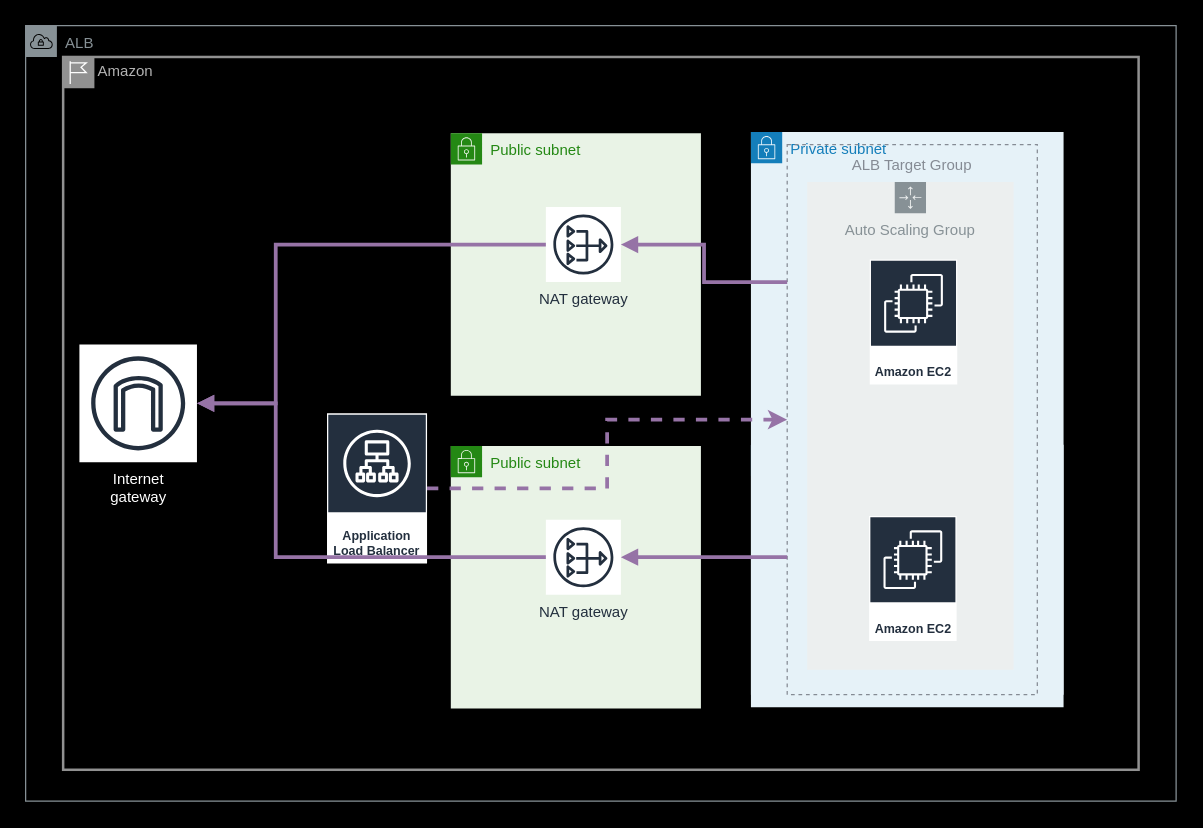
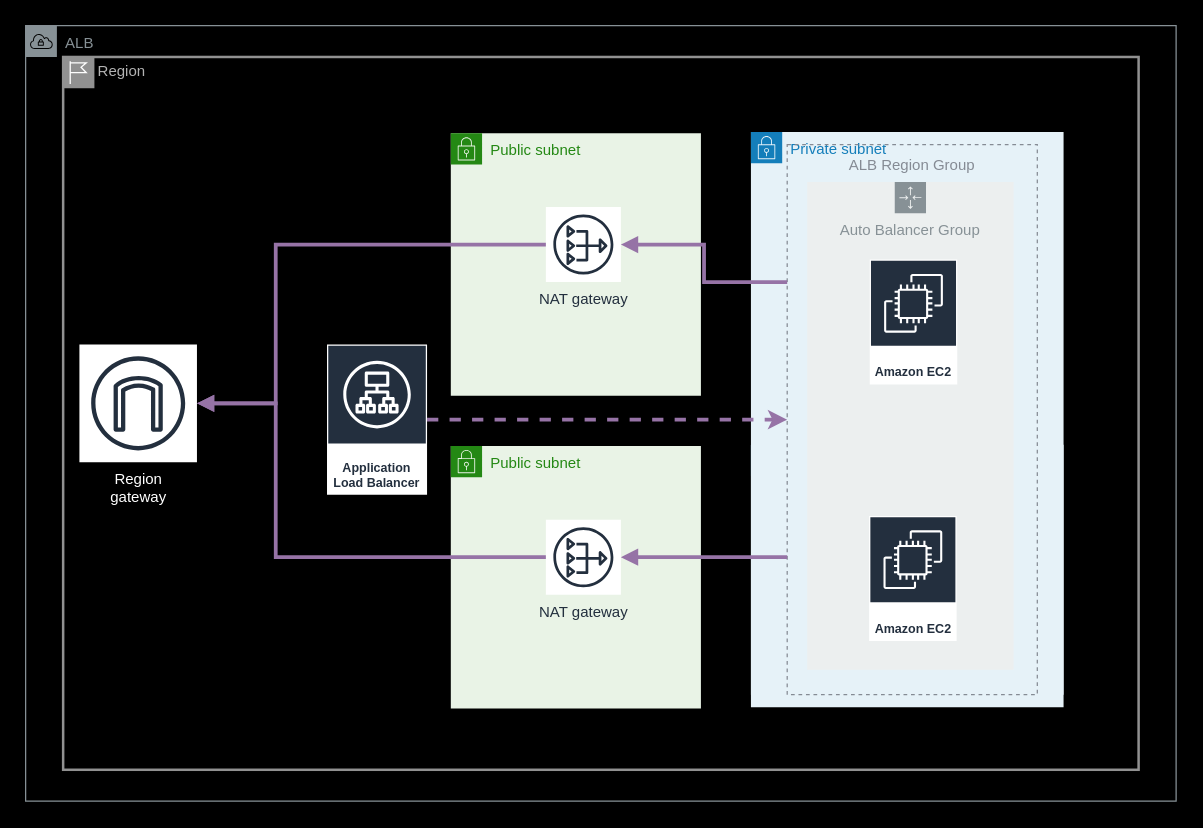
  <mxCell id="0" />
  <mxCell id="1" parent="0" />
  <mxCell id="2" value="ALB" style="sketch=0;outlineConnect=0;gradientColor=none;html=1;whiteSpace=wrap;fontSize=12;fontStyle=0;shape=mxgraph.aws4.group;grIcon=mxgraph.aws4.group_vpc;strokeColor=#879196;fillColor=none;verticalAlign=top;align=left;spacingLeft=30;fontColor=#879196;dashed=0;" parent="1" vertex="1"><mxGeometry x="20" y="20" width="920" height="620" as="geometry" /></mxCell>
- <mxCell id="3" value="&lt;font color=&quot;#b3b3b3&quot;&gt;Amazon&lt;/font&gt;" style="shape=mxgraph.ibm.box;prType=region;fontStyle=0;verticalAlign=top;align=left;spacingLeft=32;spacingTop=4;fillColor=none;rounded=0;whiteSpace=wrap;html=1;strokeColor=#919191;strokeWidth=2;dashed=0;container=1;spacing=-4;collapsible=0;expand=0;recursiveResize=0;" parent="1" vertex="1"><mxGeometry x="50" y="45" width="860" height="570" as="geometry" /></mxCell>
+ <mxCell id="3" value="&lt;font color=&quot;#b3b3b3&quot;&gt;Region&lt;/font&gt;" style="shape=mxgraph.ibm.box;prType=region;fontStyle=0;verticalAlign=top;align=left;spacingLeft=32;spacingTop=4;fillColor=none;rounded=0;whiteSpace=wrap;html=1;strokeColor=#919191;strokeWidth=2;dashed=0;container=1;spacing=-4;collapsible=0;expand=0;recursiveResize=0;" parent="1" vertex="1"><mxGeometry x="50" y="45" width="860" height="570" as="geometry" /></mxCell>
  <mxCell id="4" value="Private subnet" style="points=[[0,0],[0.25,0],[0.5,0],[0.75,0],[1,0],[1,0.25],[1,0.5],[1,0.75],[1,1],[0.75,1],[0.5,1],[0.25,1],[0,1],[0,0.75],[0,0.5],[0,0.25]];outlineConnect=0;gradientColor=none;html=1;whiteSpace=wrap;fontSize=12;fontStyle=0;container=1;pointerEvents=0;collapsible=0;recursiveResize=0;shape=mxgraph.aws4.group;grIcon=mxgraph.aws4.group_security_group;grStroke=0;strokeColor=#147EBA;fillColor=#E6F2F8;verticalAlign=top;align=left;spacingLeft=30;fontColor=#147EBA;dashed=0;" parent="3" vertex="1"><mxGeometry x="550" y="310" width="250" height="210" as="geometry" /></mxCell>
- <mxCell id="5" value="&lt;font color=&quot;#ffffff&quot;&gt;Internet&lt;br&gt;gateway&lt;/font&gt;" style="sketch=0;outlineConnect=0;fontColor=#232F3E;gradientColor=none;strokeColor=#232F3E;fillColor=#ffffff;dashed=0;verticalLabelPosition=bottom;verticalAlign=top;align=center;html=1;fontSize=12;fontStyle=0;aspect=fixed;shape=mxgraph.aws4.resourceIcon;resIcon=mxgraph.aws4.internet_gateway;" parent="3" vertex="1"><mxGeometry x="13" y="230" width="94" height="94" as="geometry" /></mxCell>
+ <mxCell id="5" value="&lt;font color=&quot;#ffffff&quot;&gt;Region&lt;br&gt;gateway&lt;/font&gt;" style="sketch=0;outlineConnect=0;fontColor=#232F3E;gradientColor=none;strokeColor=#232F3E;fillColor=#ffffff;dashed=0;verticalLabelPosition=bottom;verticalAlign=top;align=center;html=1;fontSize=12;fontStyle=0;aspect=fixed;shape=mxgraph.aws4.resourceIcon;resIcon=mxgraph.aws4.internet_gateway;" parent="3" vertex="1"><mxGeometry x="13" y="230" width="94" height="94" as="geometry" /></mxCell>
  <mxCell id="6" value="Public subnet" style="points=[[0,0],[0.25,0],[0.5,0],[0.75,0],[1,0],[1,0.25],[1,0.5],[1,0.75],[1,1],[0.75,1],[0.5,1],[0.25,1],[0,1],[0,0.75],[0,0.5],[0,0.25]];outlineConnect=0;gradientColor=none;html=1;whiteSpace=wrap;fontSize=12;fontStyle=0;container=1;pointerEvents=0;collapsible=0;recursiveResize=0;shape=mxgraph.aws4.group;grIcon=mxgraph.aws4.group_security_group;grStroke=0;strokeColor=#248814;fillColor=#E9F3E6;verticalAlign=top;align=left;spacingLeft=30;fontColor=#248814;dashed=0;" parent="3" vertex="1"><mxGeometry x="310" y="61" width="200" height="210" as="geometry" /></mxCell>
  <mxCell id="7" value="Public subnet" style="points=[[0,0],[0.25,0],[0.5,0],[0.75,0],[1,0],[1,0.25],[1,0.5],[1,0.75],[1,1],[0.75,1],[0.5,1],[0.25,1],[0,1],[0,0.75],[0,0.5],[0,0.25]];outlineConnect=0;gradientColor=none;html=1;whiteSpace=wrap;fontSize=12;fontStyle=0;container=1;pointerEvents=0;collapsible=0;recursiveResize=0;shape=mxgraph.aws4.group;grIcon=mxgraph.aws4.group_security_group;grStroke=0;strokeColor=#248814;fillColor=#E9F3E6;verticalAlign=top;align=left;spacingLeft=30;fontColor=#248814;dashed=0;" parent="3" vertex="1"><mxGeometry x="310" y="311" width="200" height="210" as="geometry" /></mxCell>
  <mxCell id="8" value="Private subnet" style="points=[[0,0],[0.25,0],[0.5,0],[0.75,0],[1,0],[1,0.25],[1,0.5],[1,0.75],[1,1],[0.75,1],[0.5,1],[0.25,1],[0,1],[0,0.75],[0,0.5],[0,0.25]];outlineConnect=0;gradientColor=none;html=1;whiteSpace=wrap;fontSize=12;fontStyle=0;container=1;pointerEvents=0;collapsible=0;recursiveResize=0;shape=mxgraph.aws4.group;grIcon=mxgraph.aws4.group_security_group;grStroke=0;strokeColor=#147EBA;fillColor=#E6F2F8;verticalAlign=top;align=left;spacingLeft=30;fontColor=#147EBA;dashed=0;" parent="3" vertex="1"><mxGeometry x="550" y="60" width="250" height="450" as="geometry" /></mxCell>
  <mxCell id="9" value="" style="group" parent="8" vertex="1" connectable="0"><mxGeometry x="45" y="40" width="165" height="390" as="geometry" /></mxCell>
- <mxCell id="10" value="Auto Scaling Group" style="sketch=0;outlineConnect=0;gradientColor=none;html=1;whiteSpace=wrap;fontSize=12;fontStyle=0;shape=mxgraph.aws4.groupCenter;grIcon=mxgraph.aws4.group_auto_scaling_group;grStroke=0;strokeColor=#879196;fillColor=#ECEFEF;verticalAlign=top;align=center;fontColor=#879196;dashed=0;spacingTop=25;" parent="9" vertex="1"><mxGeometry width="165" height="390" as="geometry" /></mxCell>
+ <mxCell id="10" value="Auto Balancer Group" style="sketch=0;outlineConnect=0;gradientColor=none;html=1;whiteSpace=wrap;fontSize=12;fontStyle=0;shape=mxgraph.aws4.groupCenter;grIcon=mxgraph.aws4.group_auto_scaling_group;grStroke=0;strokeColor=#879196;fillColor=#ECEFEF;verticalAlign=top;align=center;fontColor=#879196;dashed=0;spacingTop=25;" parent="9" vertex="1"><mxGeometry width="165" height="390" as="geometry" /></mxCell>
  <mxCell id="11" value="Amazon EC2" style="sketch=0;outlineConnect=0;fontColor=#232F3E;gradientColor=none;strokeColor=#ffffff;fillColor=#232F3E;dashed=0;verticalLabelPosition=middle;verticalAlign=bottom;align=center;html=1;whiteSpace=wrap;fontSize=10;fontStyle=1;spacing=3;shape=mxgraph.aws4.productIcon;prIcon=mxgraph.aws4.ec2;" parent="9" vertex="1"><mxGeometry x="50" y="62" width="70" height="100" as="geometry" /></mxCell>
  <mxCell id="12" value="Amazon EC2" style="sketch=0;outlineConnect=0;fontColor=#232F3E;gradientColor=none;strokeColor=#ffffff;fillColor=#232F3E;dashed=0;verticalLabelPosition=middle;verticalAlign=bottom;align=center;html=1;whiteSpace=wrap;fontSize=10;fontStyle=1;spacing=3;shape=mxgraph.aws4.productIcon;prIcon=mxgraph.aws4.ec2;" parent="9" vertex="1"><mxGeometry x="49.5" y="267" width="70" height="100" as="geometry" /></mxCell>
- <mxCell id="13" value="ALB Target Group" style="outlineConnect=0;gradientColor=none;html=1;whiteSpace=wrap;fontSize=12;fontStyle=0;strokeColor=#858B94;fillColor=none;verticalAlign=top;align=center;fontColor=#858B94;dashed=1;spacingTop=3;" parent="8" vertex="1"><mxGeometry x="29" y="10" width="200" height="440" as="geometry" /></mxCell>
+ <mxCell id="13" value="ALB Region Group" style="outlineConnect=0;gradientColor=none;html=1;whiteSpace=wrap;fontSize=12;fontStyle=0;strokeColor=#858B94;fillColor=none;verticalAlign=top;align=center;fontColor=#858B94;dashed=1;spacingTop=3;" parent="8" vertex="1"><mxGeometry x="29" y="10" width="200" height="440" as="geometry" /></mxCell>
  <mxCell id="14" value="NAT gateway" style="sketch=0;outlineConnect=0;fontColor=#232F3E;gradientColor=none;strokeColor=#232F3E;fillColor=#ffffff;dashed=0;verticalLabelPosition=bottom;verticalAlign=top;align=center;html=1;fontSize=12;fontStyle=0;aspect=fixed;shape=mxgraph.aws4.resourceIcon;resIcon=mxgraph.aws4.nat_gateway;" parent="3" vertex="1"><mxGeometry x="386" y="120" width="60" height="60" as="geometry" /></mxCell>
  <mxCell id="15" value="" style="edgeStyle=orthogonalEdgeStyle;rounded=0;orthogonalLoop=1;jettySize=auto;html=1;entryX=0;entryY=0.5;entryDx=0;entryDy=0;strokeWidth=3;fillColor=#e1d5e7;strokeColor=#9673a6;dashed=1;" parent="3" source="16" target="13" edge="1"><mxGeometry relative="1" as="geometry" /></mxCell>
- <mxCell id="16" value="Application Load Balancer" style="sketch=0;outlineConnect=0;fontColor=#232F3E;gradientColor=none;strokeColor=#ffffff;fillColor=#232F3E;dashed=0;verticalLabelPosition=middle;verticalAlign=bottom;align=center;html=1;whiteSpace=wrap;fontSize=10;fontStyle=1;spacing=3;shape=mxgraph.aws4.productIcon;prIcon=mxgraph.aws4.application_load_balancer;" parent="3" vertex="1"><mxGeometry x="211" y="285" width="80" height="120" as="geometry" /></mxCell>
+ <mxCell id="16" value="Application Load Balancer" style="sketch=0;outlineConnect=0;fontColor=#232F3E;gradientColor=none;strokeColor=#ffffff;fillColor=#232F3E;dashed=0;verticalLabelPosition=middle;verticalAlign=bottom;align=center;html=1;whiteSpace=wrap;fontSize=10;fontStyle=1;spacing=3;shape=mxgraph.aws4.productIcon;prIcon=mxgraph.aws4.application_load_balancer;" parent="3" vertex="1"><mxGeometry x="211" y="230" width="80" height="120" as="geometry" /></mxCell>
  <mxCell id="17" value="NAT gateway" style="sketch=0;outlineConnect=0;fontColor=#232F3E;gradientColor=none;strokeColor=#232F3E;fillColor=#ffffff;dashed=0;verticalLabelPosition=bottom;verticalAlign=top;align=center;html=1;fontSize=12;fontStyle=0;aspect=fixed;shape=mxgraph.aws4.resourceIcon;resIcon=mxgraph.aws4.nat_gateway;" parent="3" vertex="1"><mxGeometry x="386" y="370" width="60" height="60" as="geometry" /></mxCell>
  <mxCell id="18" value="" style="edgeStyle=orthogonalEdgeStyle;html=1;endArrow=none;elbow=vertical;startArrow=block;startFill=1;strokeColor=#9673a6;rounded=0;entryX=0;entryY=0.25;entryDx=0;entryDy=0;strokeWidth=3;fillColor=#e1d5e7;" parent="3" source="14" target="13" edge="1"><mxGeometry width="100" relative="1" as="geometry"><mxPoint x="240" y="545" as="sourcePoint" /><mxPoint x="340" y="545" as="targetPoint" /></mxGeometry></mxCell>
  <mxCell id="19" value="" style="edgeStyle=orthogonalEdgeStyle;html=1;endArrow=none;elbow=vertical;startArrow=block;startFill=1;strokeColor=#9673a6;rounded=0;entryX=0;entryY=0.75;entryDx=0;entryDy=0;strokeWidth=3;fillColor=#e1d5e7;" parent="3" source="17" target="13" edge="1"><mxGeometry width="100" relative="1" as="geometry"><mxPoint x="360" y="545" as="sourcePoint" /><mxPoint x="460" y="545" as="targetPoint" /></mxGeometry></mxCell>
  <mxCell id="20" value="" style="edgeStyle=orthogonalEdgeStyle;html=1;endArrow=none;elbow=vertical;startArrow=block;startFill=1;strokeColor=#9673a6;rounded=0;strokeWidth=3;fillColor=#e1d5e7;" parent="3" source="5" target="14" edge="1"><mxGeometry width="100" relative="1" as="geometry"><mxPoint x="191" y="149.5" as="sourcePoint" /><mxPoint x="291" y="149.5" as="targetPoint" /><Array as="points"><mxPoint x="170" y="277" /><mxPoint x="170" y="150" /></Array></mxGeometry></mxCell>
  <mxCell id="21" value="" style="edgeStyle=orthogonalEdgeStyle;html=1;endArrow=none;elbow=vertical;startArrow=block;startFill=1;strokeColor=#9673a6;rounded=0;strokeWidth=3;fillColor=#e1d5e7;" parent="3" source="5" target="17" edge="1"><mxGeometry width="100" relative="1" as="geometry"><mxPoint x="206" y="402" as="sourcePoint" /><mxPoint x="306" y="402" as="targetPoint" /><Array as="points"><mxPoint x="170" y="277" /><mxPoint x="170" y="400" /></Array></mxGeometry></mxCell>
